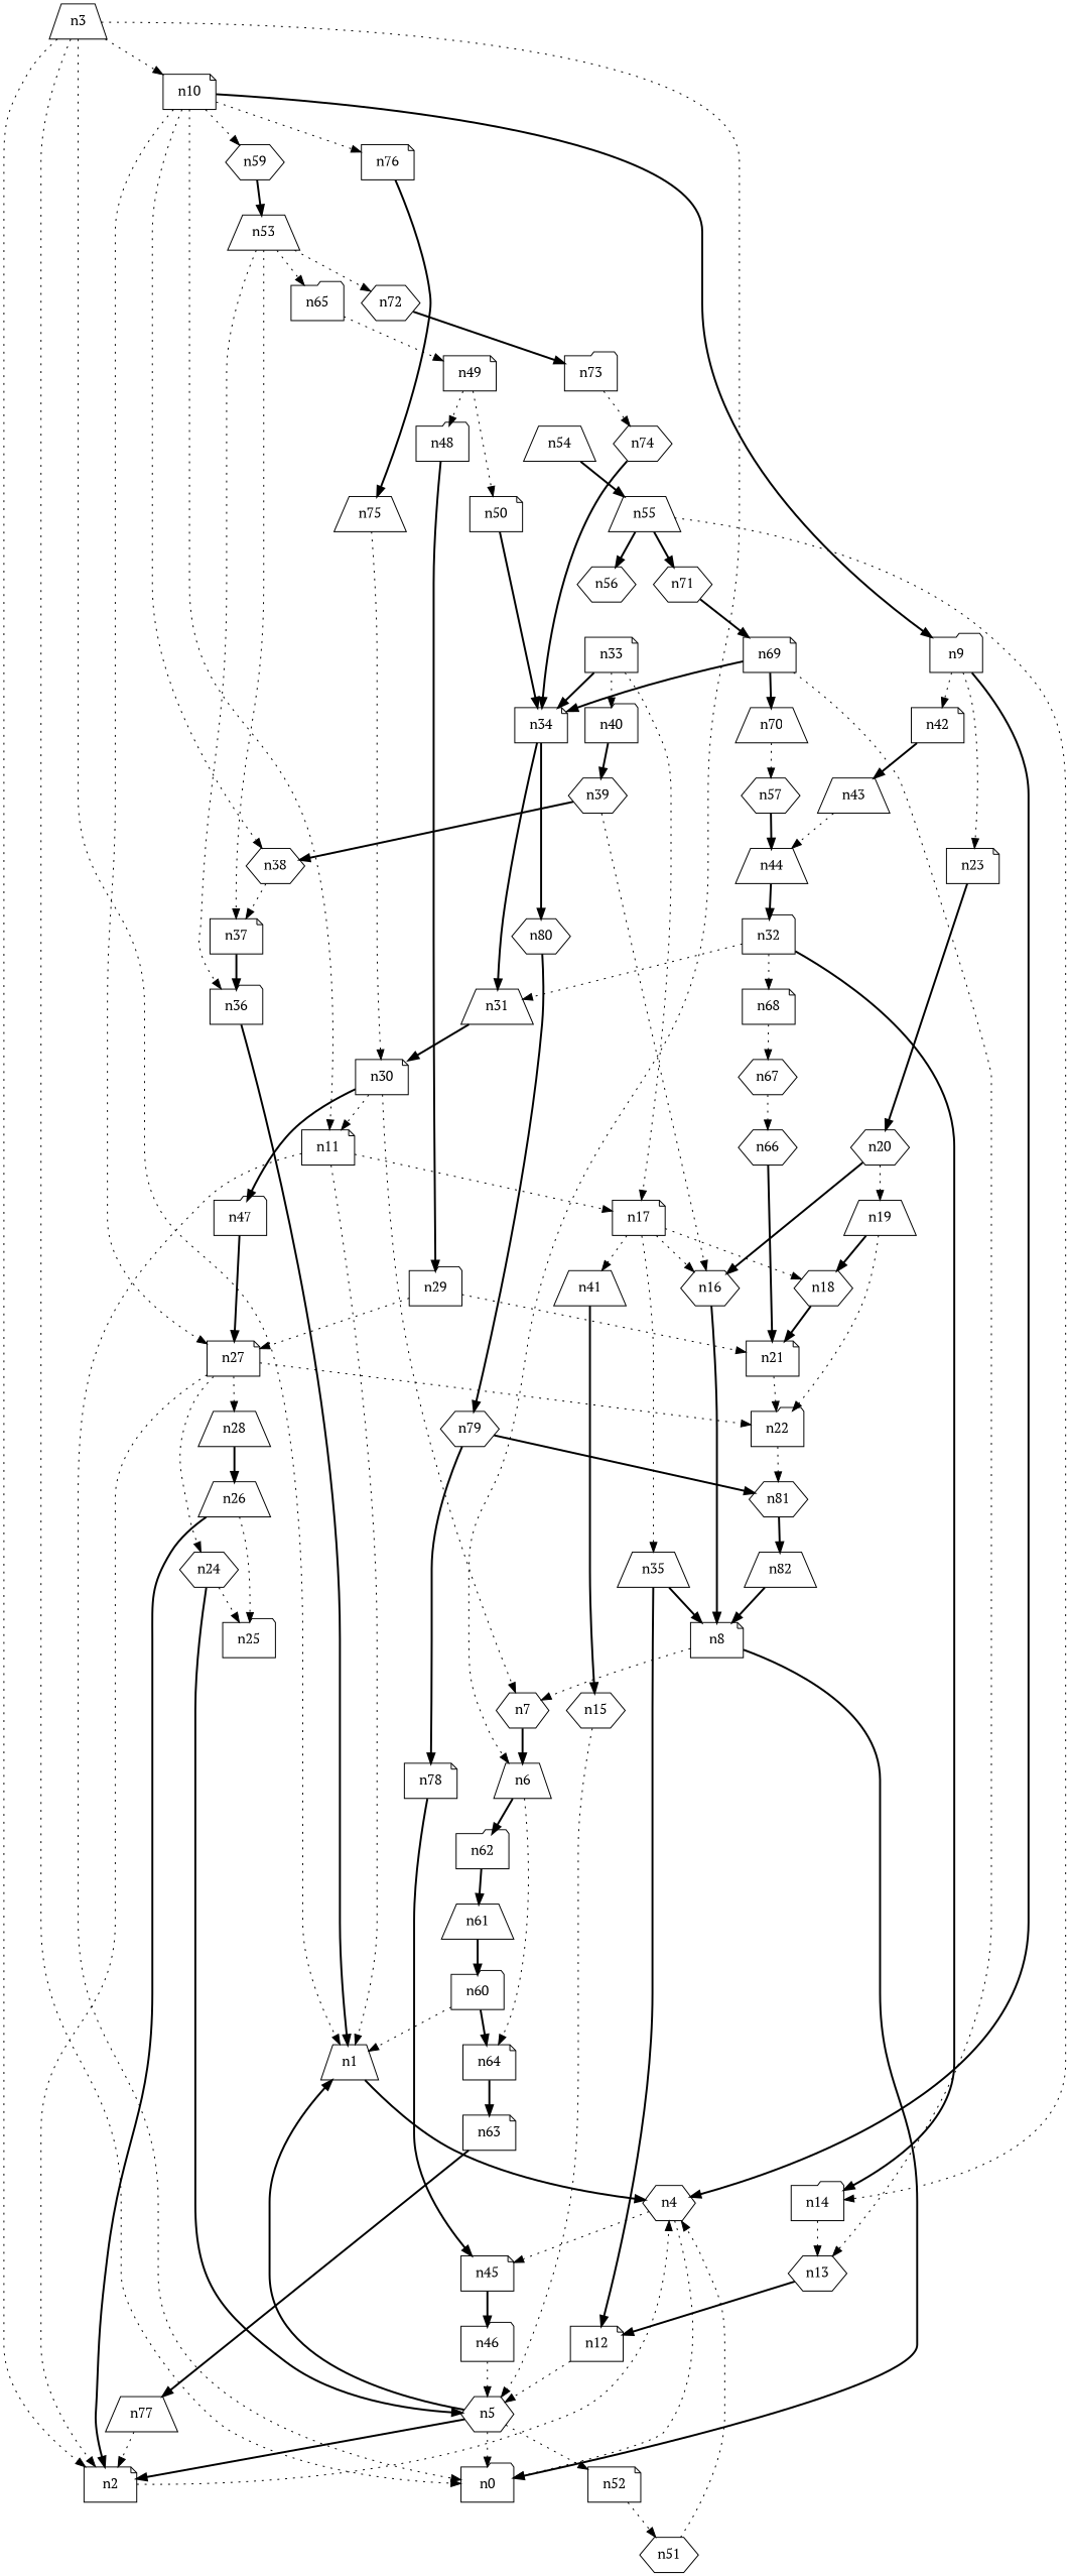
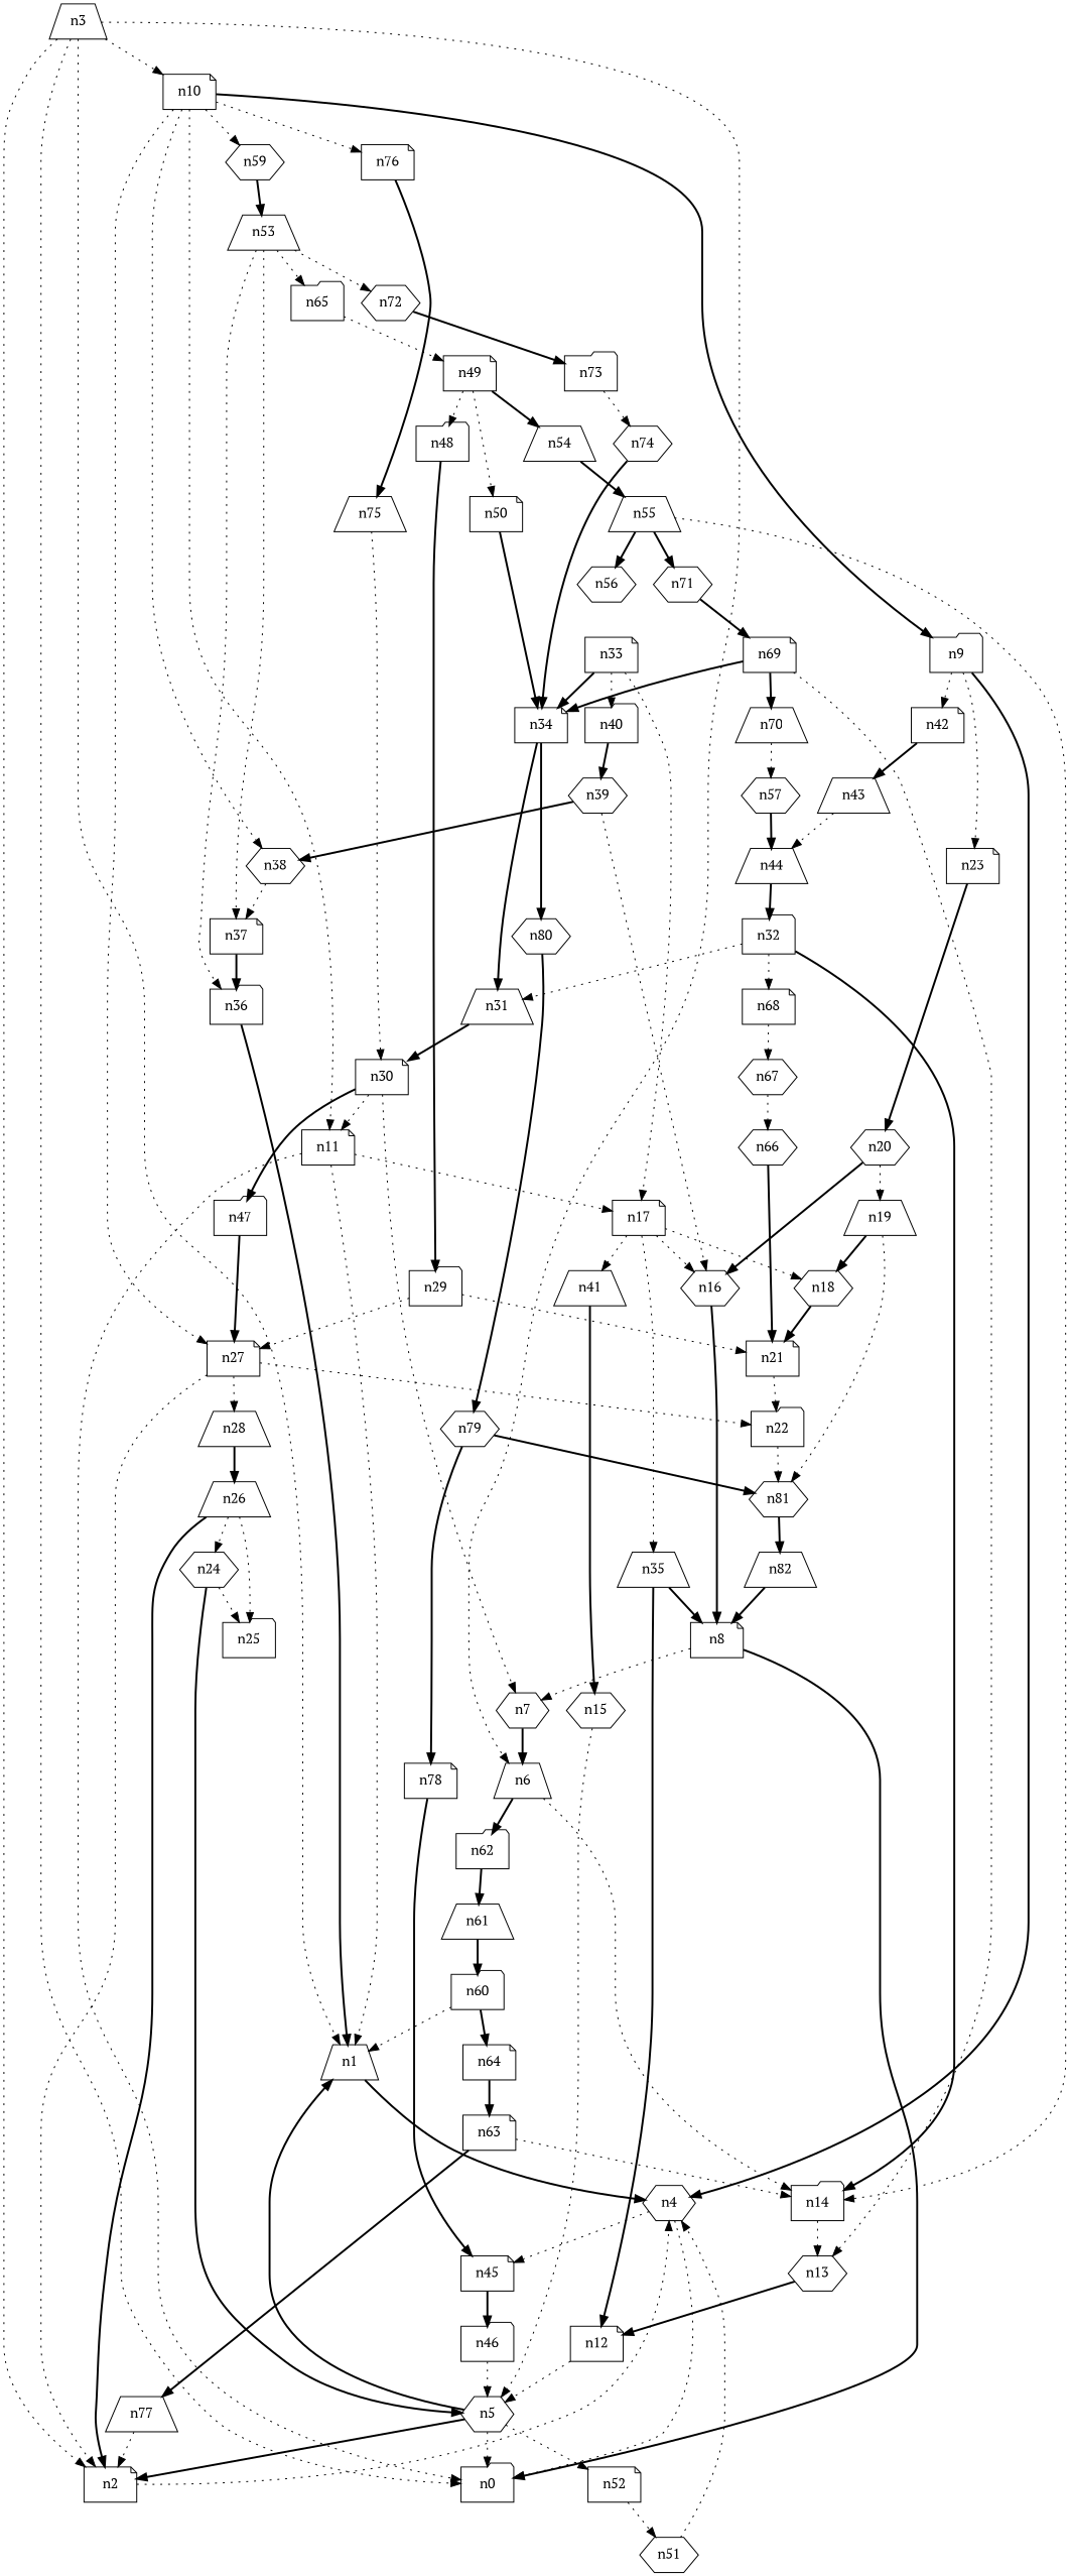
  digraph {
    fontname="PT Serif"
    node [fontname="PT Serif" shape=note]
    edge [fontname="PT Serif" style=dotted]
    n1 [shape=trapezium]
    n4 [shape=hexagon]
    n0 [shape=folder]
    n45
    n2
    n3 [shape=trapezium]
    n6 [shape=trapezium]
    n10
    n14 [shape=folder]
    n62 [shape=folder]
    n9 [shape=folder]
    n11
    n27
    n38 [shape=hexagon]
    n59 [shape=hexagon]
    n76
    n13 [shape=hexagon]
    n61 [shape=trapezium]
    n23
    n42
    n17
    n22 [shape=folder]
    n24 [shape=hexagon]
    n28 [shape=trapezium]
    n37
    n53 [shape=trapezium]
    n75 [shape=trapezium]
    n5 [shape=hexagon]
    n52
    n51 [shape=hexagon]
    n12
    n60 [shape=folder]
    n7 [shape=hexagon]
    n8
    n20 [shape=hexagon]
    n43 [shape=trapezium]
    n16 [shape=hexagon]
    n19 [shape=trapezium]
    n44 [shape=trapezium]
    n18 [shape=hexagon]
    n35 [shape=trapezium]
    n41 [shape=trapezium]
    n81 [shape=hexagon]
    n25 [shape=folder]
    n26 [shape=trapezium]
    n36 [shape=folder]
    n65 [shape=folder]
    n72 [shape=hexagon]
    n30
    n21
    n15 [shape=hexagon]
    n40 [shape=folder]
    n39 [shape=hexagon]
    n29 [shape=folder]
    n47 [shape=folder]
    n31 [shape=trapezium]
    n32 [shape=folder]
    n68
    n67 [shape=hexagon]
    n66 [shape=hexagon]
    n33
    n34
    n80 [shape=hexagon]
    n79 [shape=hexagon]
    n78
    n46 [shape=folder]
    n48 [shape=folder]
    n49
    n50
    n54 [shape=trapezium]
    n55 [shape=trapezium]
    n56 [shape=hexagon]
    n71 [shape=hexagon]
    n73 [shape=folder]
    n74 [shape=hexagon]
    n69
    n70 [shape=trapezium]
    n57 [shape=hexagon]
    n64
    n63
    n77 [shape=trapezium]
    n82 [shape=trapezium]
    n1 -> n4 [style=bold]
    n4 -> n0
    n4 -> n45
    n45 -> n46 [style=bold]
    n2 -> n4
    n3 -> n1
    n3 -> n0
    n3 -> n2
    n3 -> n6
    n3 -> n10
-   n6 -> n64
+   n6 -> n14
    n6 -> n62 [style=bold]
    n10 -> n9 [style=bold]
    n10 -> n11
    n10 -> n27
    n10 -> n38
    n10 -> n59
    n10 -> n76
    n14 -> n13
    n62 -> n61 [style=bold]
    n9 -> n4 [style=bold]
    n9 -> n23
    n9 -> n42
    n11 -> n1
    n11 -> n0
    n11 -> n17
    n27 -> n2
    n27 -> n22
-   n27 -> n24
+   n26 -> n24
    n27 -> n28
    n38 -> n37
    n59 -> n53 [style=bold]
    n76 -> n75 [style=bold]
    n13 -> n12 [style=bold]
    n61 -> n60 [style=bold]
    n23 -> n20 [style=bold]
    n42 -> n43 [style=bold]
    n17 -> n16
    n17 -> n18
    n17 -> n35
    n17 -> n41
    n22 -> n81
    n24 -> n5 [style=bold]
    n24 -> n25
    n28 -> n26 [style=bold]
    n37 -> n36 [style=bold]
    n53 -> n37
    n53 -> n36
    n53 -> n65
    n53 -> n72
    n75 -> n30
    n5 -> n1 [style=bold]
    n5 -> n0
    n5 -> n2 [style=bold]
    n5 -> n52
    n52 -> n51
    n51 -> n4
    n12 -> n5
    n60 -> n1
    n60 -> n64 [style=bold]
    n7 -> n6 [style=bold]
    n8 -> n0 [style=bold]
    n8 -> n7
    n20 -> n16 [style=bold]
    n20 -> n19
    n43 -> n44
    n16 -> n8 [style=bold]
-   n19 -> n22
+   n19 -> n81
    n19 -> n18 [style=bold]
    n44 -> n32 [style=bold]
    n18 -> n21 [style=bold]
    n35 -> n12 [style=bold]
    n35 -> n8 [style=bold]
    n41 -> n15 [style=bold]
    n81 -> n82 [style=bold]
    n26 -> n2 [style=bold]
    n26 -> n25
    n36 -> n1 [style=bold]
    n65 -> n49
    n72 -> n73 [style=bold]
    n30 -> n11
    n30 -> n7
    n30 -> n47 [style=bold]
    n21 -> n22
    n15 -> n5
    n40 -> n39 [style=bold]
    n39 -> n38 [style=bold]
    n39 -> n16
    n29 -> n27
    n29 -> n21
    n47 -> n27 [style=bold]
    n31 -> n30 [style=bold]
    n32 -> n14 [style=bold]
    n32 -> n31
    n32 -> n68
    n68 -> n67
    n67 -> n66
    n66 -> n21 [style=bold]
    n33 -> n17
    n33 -> n40
    n33 -> n34 [style=bold]
    n34 -> n31 [style=bold]
    n34 -> n80 [style=bold]
    n80 -> n79 [style=bold]
    n79 -> n81 [style=bold]
    n79 -> n78 [style=bold]
    n78 -> n45 [style=bold]
    n46 -> n5
    n48 -> n29 [style=bold]
    n49 -> n48
    n49 -> n50
+   n49 -> n54 [style=bold]
    n50 -> n34 [style=bold]
    n54 -> n55 [style=bold]
    n55 -> n14
    n55 -> n56 [style=bold]
    n55 -> n71 [style=bold]
    n71 -> n69 [style=bold]
    n73 -> n74
    n74 -> n34 [style=bold]
    n69 -> n13
    n69 -> n34 [style=bold]
    n69 -> n70 [style=bold]
    n70 -> n57
    n57 -> n44 [style=bold]
    n64 -> n63 [style=bold]
+   n63 -> n14
    n63 -> n77 [style=bold]
    n77 -> n2
    n82 -> n8 [style=bold]
  }
